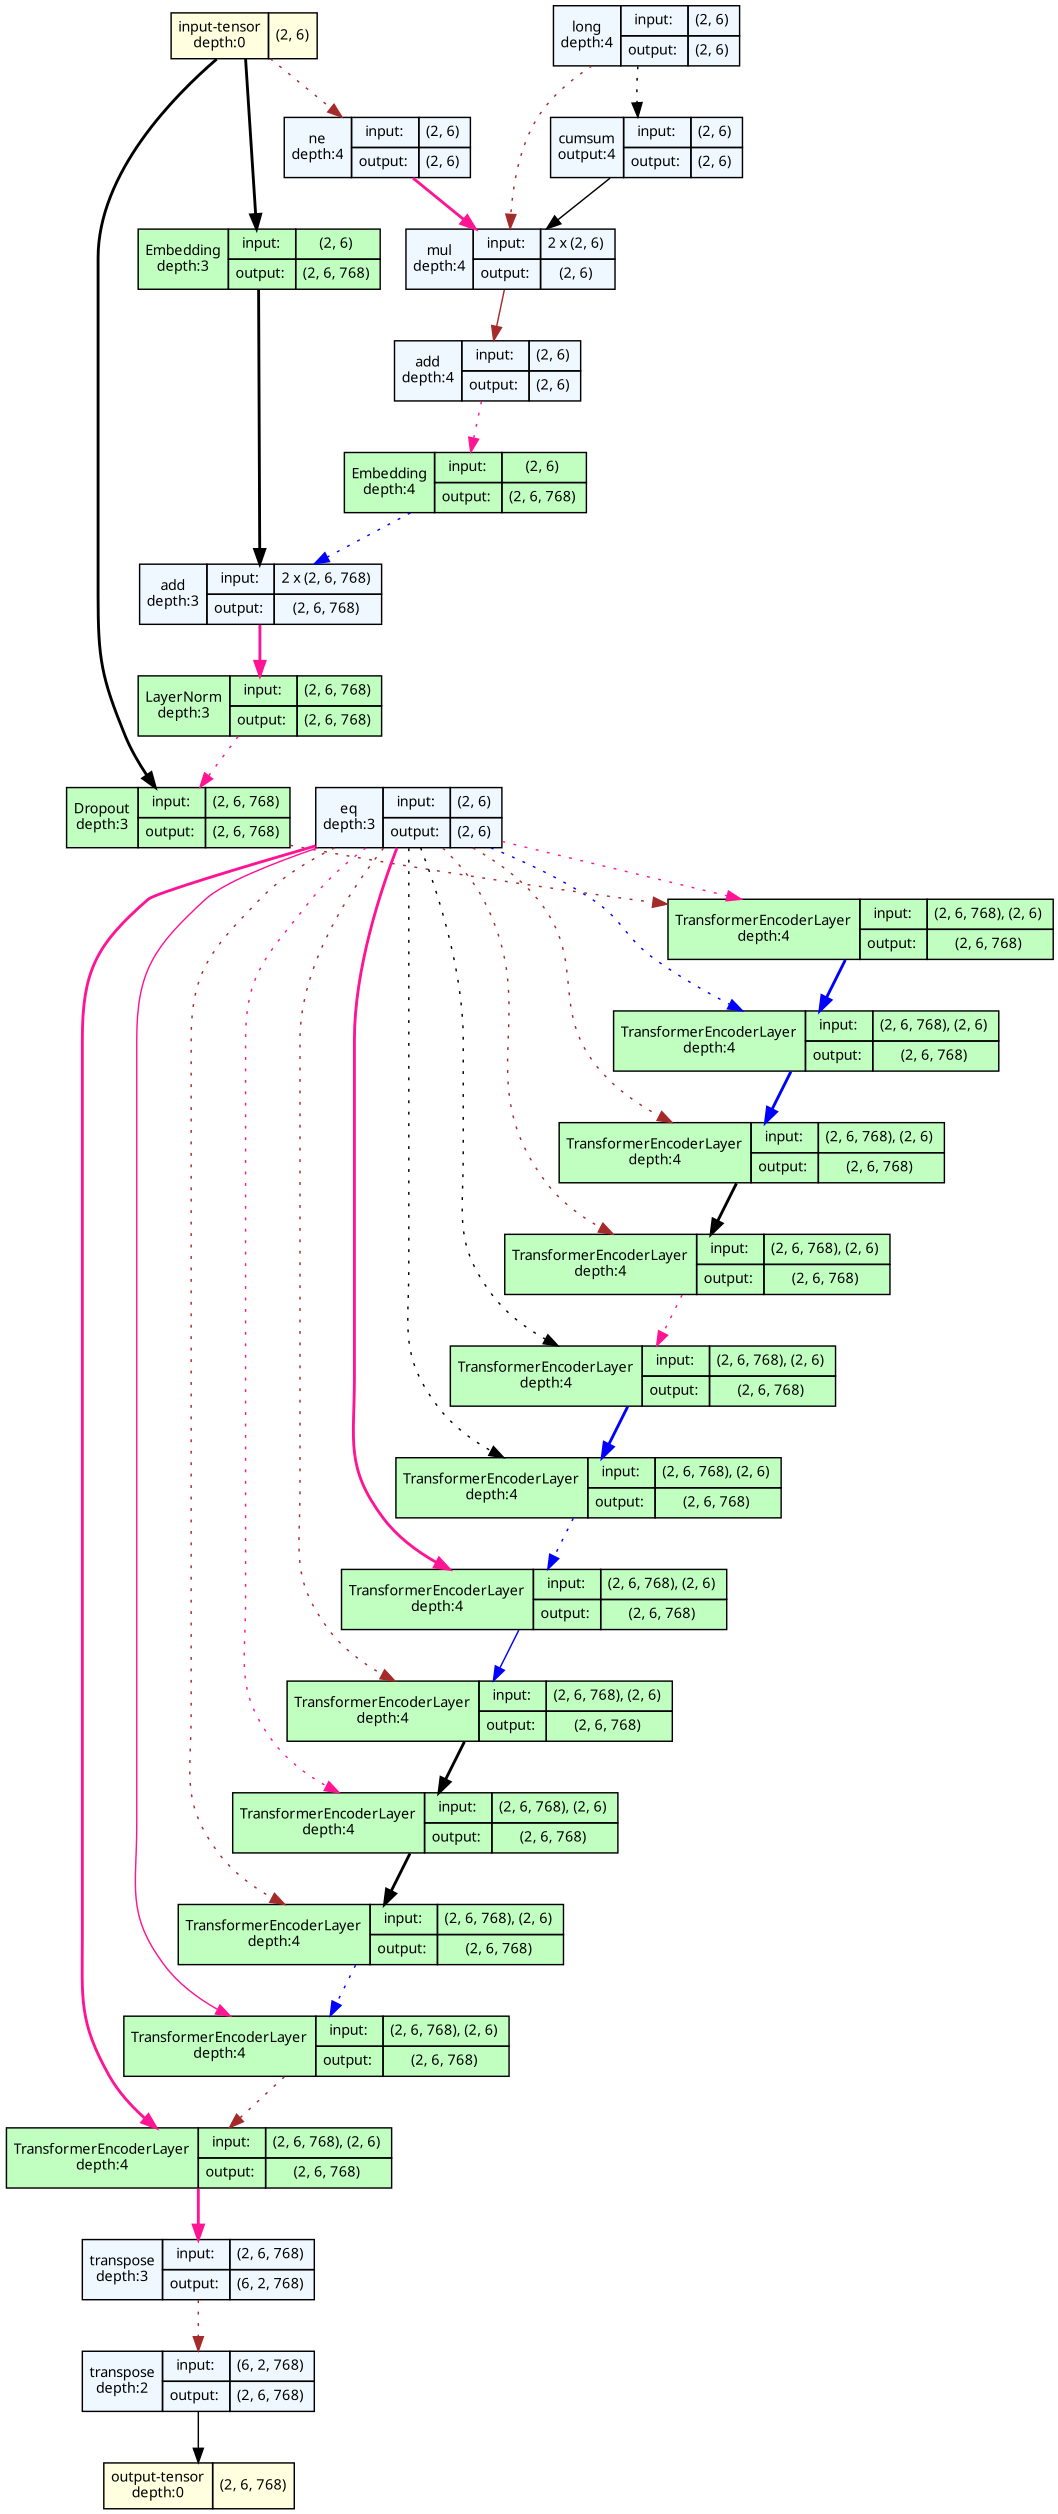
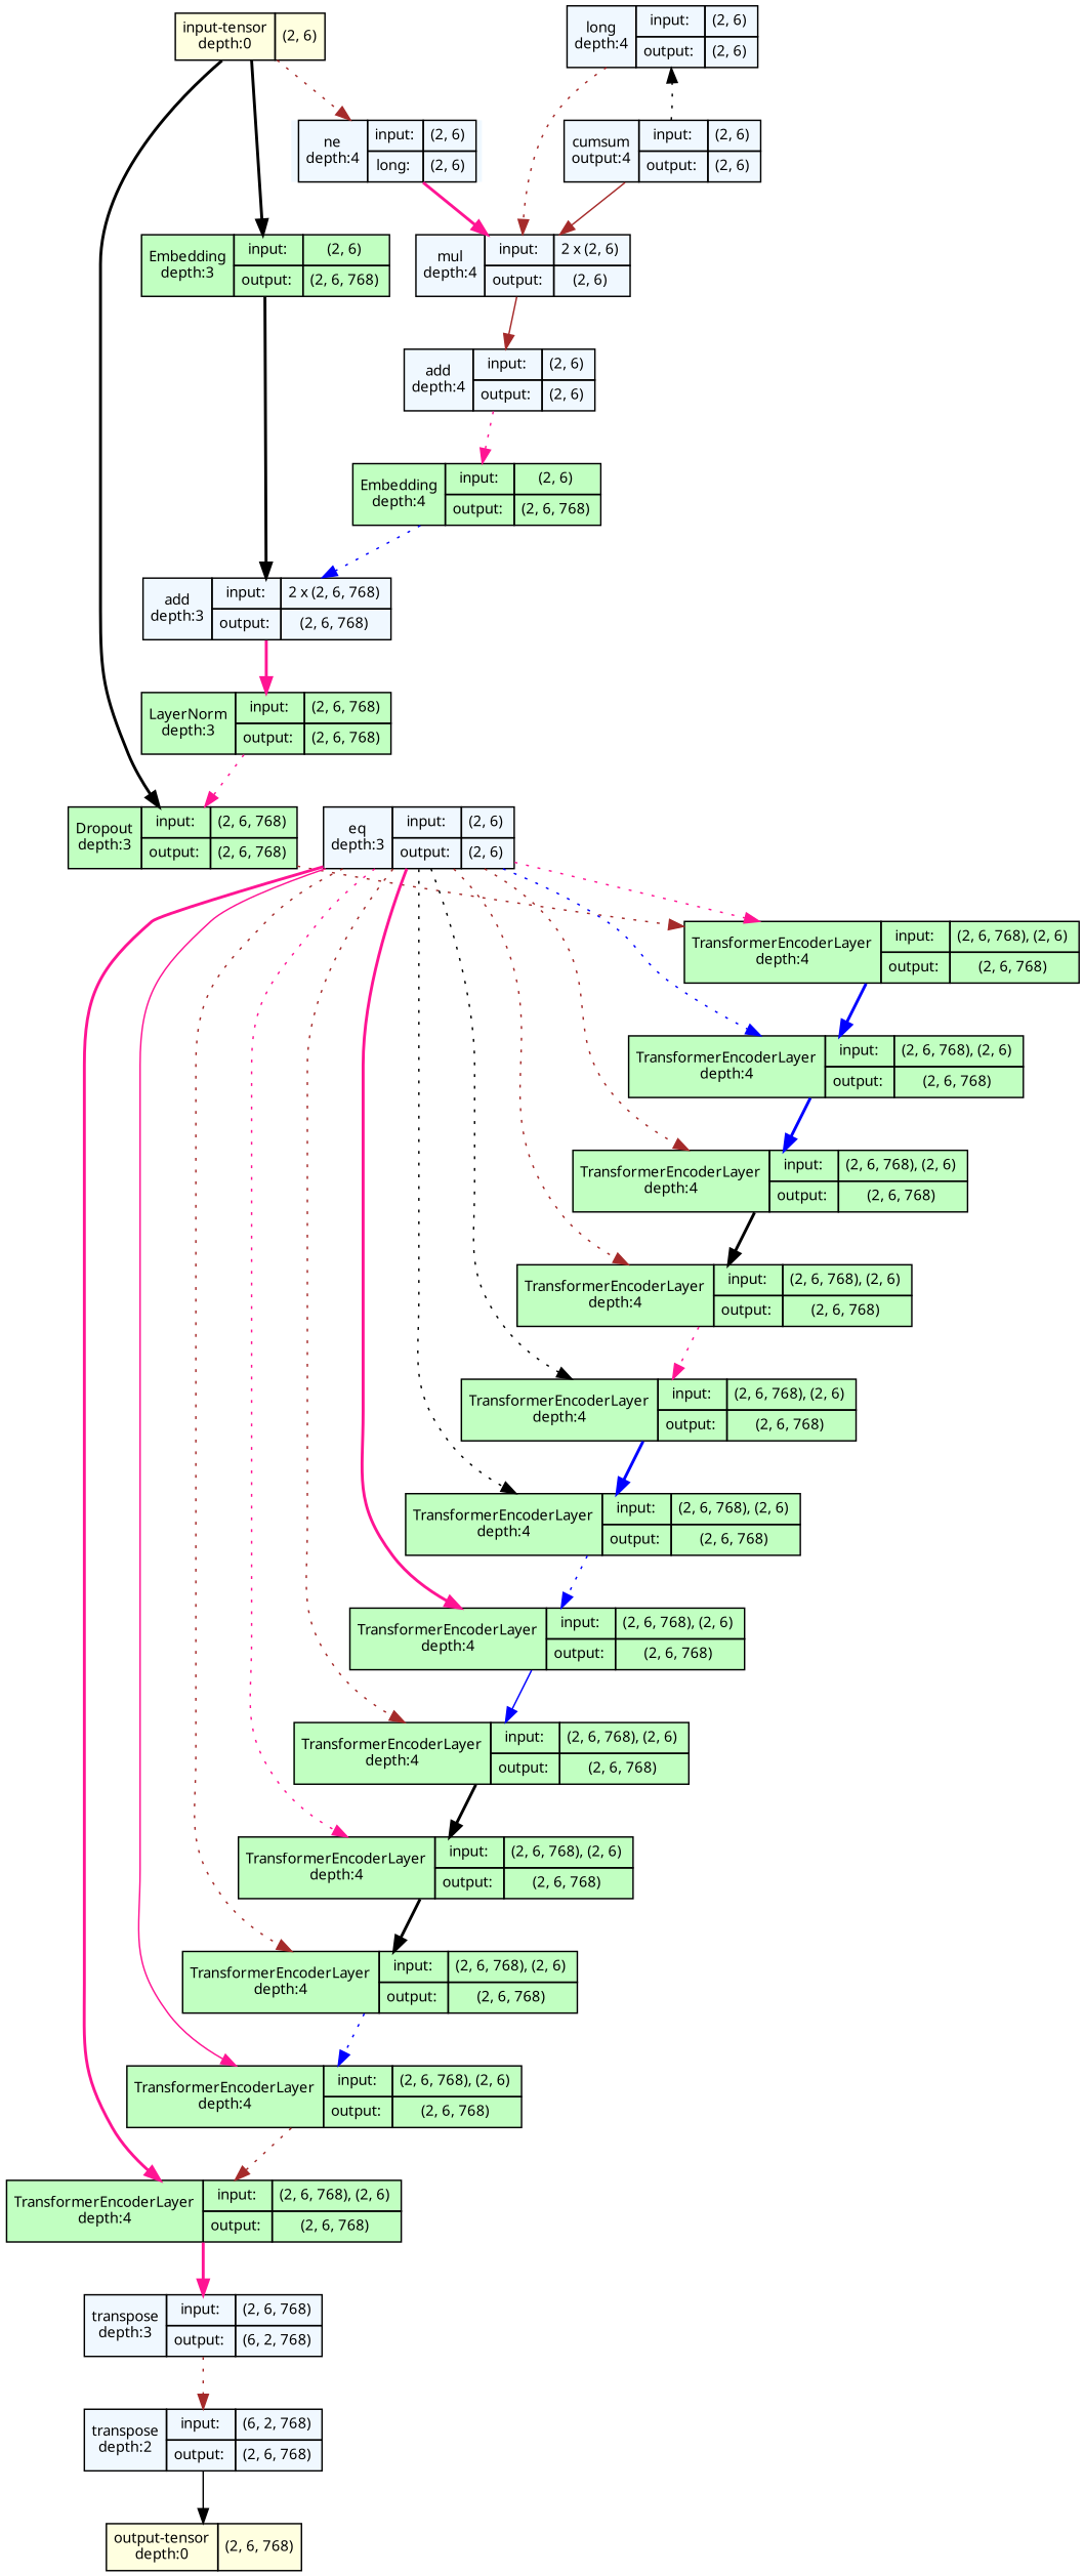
  strict digraph {
    ordering=in
    rankdir=TB
    node [align=left fillcolor=darkseagreen1 fontname="Linux libertine" fontsize=10 margin=0 ranksep=0.1 shape=plaintext style=filled]
    edge [color=brown fontsize=10 style=dotted]
    n1 [fillcolor=lightyellow height=0.2 label=<                     <TABLE BORDER="0" CELLBORDER="1"                     CELLSPACING="0" CELLPADDING="4">                         <TR><TD>input-tensor<BR/>depth:0</TD><TD>(2, 6)</TD></TR>                     </TABLE>>]
    n2 [height=0.2 label=<                     <TABLE BORDER="0" CELLBORDER="1"                     CELLSPACING="0" CELLPADDING="4">                     <TR>                         <TD ROWSPAN="2">Embedding<BR/>depth:3</TD>                         <TD COLSPAN="2">input:</TD>                         <TD COLSPAN="2">(2, 6) </TD>                     </TR>                     <TR>                         <TD COLSPAN="2">output: </TD>                         <TD COLSPAN="2">(2, 6, 768) </TD>                     </TR>                     </TABLE>>]
-   n3 [fillcolor=aliceblue height=0.2 label=<                     <TABLE BORDER="0" CELLBORDER="1"                     CELLSPACING="0" CELLPADDING="4">                     <TR>                         <TD ROWSPAN="2">ne<BR/>depth:4</TD>                         <TD COLSPAN="2">input:</TD>                         <TD COLSPAN="2">(2, 6) </TD>                     </TR>                     <TR>                         <TD COLSPAN="2">output: </TD>                         <TD COLSPAN="2">(2, 6) </TD>                     </TR>                     </TABLE>>]
+   n3 [fillcolor=aliceblue height=0.2 label=<                     <TABLE BORDER="0" CELLBORDER="1"                     CELLSPACING="0" CELLPADDING="4">                     <TR>                         <TD ROWSPAN="2">ne<BR/>depth:4</TD>                         <TD COLSPAN="2">input:</TD>                         <TD COLSPAN="2">(2, 6) </TD>                     </TR>                     <TR>                         <TD COLSPAN="2">long: </TD>                         <TD COLSPAN="2">(2, 6) </TD>                     </TR>                     </TABLE>>]
    n4 [height=0.2 label=<                     <TABLE BORDER="0" CELLBORDER="1"                     CELLSPACING="0" CELLPADDING="4">                     <TR>                         <TD ROWSPAN="2">Dropout<BR/>depth:3</TD>                         <TD COLSPAN="2">input:</TD>                         <TD COLSPAN="2">(2, 6, 768) </TD>                     </TR>                     <TR>                         <TD COLSPAN="2">output: </TD>                         <TD COLSPAN="2">(2, 6, 768) </TD>                     </TR>                     </TABLE>>]
    n5 [fillcolor=aliceblue height=0.2 label=<                     <TABLE BORDER="0" CELLBORDER="1"                     CELLSPACING="0" CELLPADDING="4">                     <TR>                         <TD ROWSPAN="2">eq<BR/>depth:3</TD>                         <TD COLSPAN="2">input:</TD>                         <TD COLSPAN="2">(2, 6) </TD>                     </TR>                     <TR>                         <TD COLSPAN="2">output: </TD>                         <TD COLSPAN="2">(2, 6) </TD>                     </TR>                     </TABLE>>]
    n6 [height=0.2 label=<                     <TABLE BORDER="0" CELLBORDER="1"                     CELLSPACING="0" CELLPADDING="4">                     <TR>                         <TD ROWSPAN="2">TransformerEncoderLayer<BR/>depth:4</TD>                         <TD COLSPAN="2">input:</TD>                         <TD COLSPAN="2">(2, 6, 768), (2, 6) </TD>                     </TR>                     <TR>                         <TD COLSPAN="2">output: </TD>                         <TD COLSPAN="2">(2, 6, 768) </TD>                     </TR>                     </TABLE>>]
    n7 [height=0.2 label=<                     <TABLE BORDER="0" CELLBORDER="1"                     CELLSPACING="0" CELLPADDING="4">                     <TR>                         <TD ROWSPAN="2">TransformerEncoderLayer<BR/>depth:4</TD>                         <TD COLSPAN="2">input:</TD>                         <TD COLSPAN="2">(2, 6, 768), (2, 6) </TD>                     </TR>                     <TR>                         <TD COLSPAN="2">output: </TD>                         <TD COLSPAN="2">(2, 6, 768) </TD>                     </TR>                     </TABLE>>]
    n8 [height=0.2 label=<                     <TABLE BORDER="0" CELLBORDER="1"                     CELLSPACING="0" CELLPADDING="4">                     <TR>                         <TD ROWSPAN="2">TransformerEncoderLayer<BR/>depth:4</TD>                         <TD COLSPAN="2">input:</TD>                         <TD COLSPAN="2">(2, 6, 768), (2, 6) </TD>                     </TR>                     <TR>                         <TD COLSPAN="2">output: </TD>                         <TD COLSPAN="2">(2, 6, 768) </TD>                     </TR>                     </TABLE>>]
    n9 [height=0.2 label=<                     <TABLE BORDER="0" CELLBORDER="1"                     CELLSPACING="0" CELLPADDING="4">                     <TR>                         <TD ROWSPAN="2">TransformerEncoderLayer<BR/>depth:4</TD>                         <TD COLSPAN="2">input:</TD>                         <TD COLSPAN="2">(2, 6, 768), (2, 6) </TD>                     </TR>                     <TR>                         <TD COLSPAN="2">output: </TD>                         <TD COLSPAN="2">(2, 6, 768) </TD>                     </TR>                     </TABLE>>]
    n10 [height=0.2 label=<                     <TABLE BORDER="0" CELLBORDER="1"                     CELLSPACING="0" CELLPADDING="4">                     <TR>                         <TD ROWSPAN="2">TransformerEncoderLayer<BR/>depth:4</TD>                         <TD COLSPAN="2">input:</TD>                         <TD COLSPAN="2">(2, 6, 768), (2, 6) </TD>                     </TR>                     <TR>                         <TD COLSPAN="2">output: </TD>                         <TD COLSPAN="2">(2, 6, 768) </TD>                     </TR>                     </TABLE>>]
    n11 [height=0.2 label=<                     <TABLE BORDER="0" CELLBORDER="1"                     CELLSPACING="0" CELLPADDING="4">                     <TR>                         <TD ROWSPAN="2">TransformerEncoderLayer<BR/>depth:4</TD>                         <TD COLSPAN="2">input:</TD>                         <TD COLSPAN="2">(2, 6, 768), (2, 6) </TD>                     </TR>                     <TR>                         <TD COLSPAN="2">output: </TD>                         <TD COLSPAN="2">(2, 6, 768) </TD>                     </TR>                     </TABLE>>]
    n12 [height=0.2 label=<                     <TABLE BORDER="0" CELLBORDER="1"                     CELLSPACING="0" CELLPADDING="4">                     <TR>                         <TD ROWSPAN="2">TransformerEncoderLayer<BR/>depth:4</TD>                         <TD COLSPAN="2">input:</TD>                         <TD COLSPAN="2">(2, 6, 768), (2, 6) </TD>                     </TR>                     <TR>                         <TD COLSPAN="2">output: </TD>                         <TD COLSPAN="2">(2, 6, 768) </TD>                     </TR>                     </TABLE>>]
    n13 [height=0.2 label=<                     <TABLE BORDER="0" CELLBORDER="1"                     CELLSPACING="0" CELLPADDING="4">                     <TR>                         <TD ROWSPAN="2">TransformerEncoderLayer<BR/>depth:4</TD>                         <TD COLSPAN="2">input:</TD>                         <TD COLSPAN="2">(2, 6, 768), (2, 6) </TD>                     </TR>                     <TR>                         <TD COLSPAN="2">output: </TD>                         <TD COLSPAN="2">(2, 6, 768) </TD>                     </TR>                     </TABLE>>]
    n14 [height=0.2 label=<                     <TABLE BORDER="0" CELLBORDER="1"                     CELLSPACING="0" CELLPADDING="4">                     <TR>                         <TD ROWSPAN="2">TransformerEncoderLayer<BR/>depth:4</TD>                         <TD COLSPAN="2">input:</TD>                         <TD COLSPAN="2">(2, 6, 768), (2, 6) </TD>                     </TR>                     <TR>                         <TD COLSPAN="2">output: </TD>                         <TD COLSPAN="2">(2, 6, 768) </TD>                     </TR>                     </TABLE>>]
    n15 [height=0.2 label=<                     <TABLE BORDER="0" CELLBORDER="1"                     CELLSPACING="0" CELLPADDING="4">                     <TR>                         <TD ROWSPAN="2">TransformerEncoderLayer<BR/>depth:4</TD>                         <TD COLSPAN="2">input:</TD>                         <TD COLSPAN="2">(2, 6, 768), (2, 6) </TD>                     </TR>                     <TR>                         <TD COLSPAN="2">output: </TD>                         <TD COLSPAN="2">(2, 6, 768) </TD>                     </TR>                     </TABLE>>]
    n16 [height=0.2 label=<                     <TABLE BORDER="0" CELLBORDER="1"                     CELLSPACING="0" CELLPADDING="4">                     <TR>                         <TD ROWSPAN="2">TransformerEncoderLayer<BR/>depth:4</TD>                         <TD COLSPAN="2">input:</TD>                         <TD COLSPAN="2">(2, 6, 768), (2, 6) </TD>                     </TR>                     <TR>                         <TD COLSPAN="2">output: </TD>                         <TD COLSPAN="2">(2, 6, 768) </TD>                     </TR>                     </TABLE>>]
    n17 [height=0.2 label=<                     <TABLE BORDER="0" CELLBORDER="1"                     CELLSPACING="0" CELLPADDING="4">                     <TR>                         <TD ROWSPAN="2">TransformerEncoderLayer<BR/>depth:4</TD>                         <TD COLSPAN="2">input:</TD>                         <TD COLSPAN="2">(2, 6, 768), (2, 6) </TD>                     </TR>                     <TR>                         <TD COLSPAN="2">output: </TD>                         <TD COLSPAN="2">(2, 6, 768) </TD>                     </TR>                     </TABLE>>]
    n18 [fillcolor=aliceblue height=0.2 label=<                     <TABLE BORDER="0" CELLBORDER="1"                     CELLSPACING="0" CELLPADDING="4">                     <TR>                         <TD ROWSPAN="2">add<BR/>depth:3</TD>                         <TD COLSPAN="2">input:</TD>                         <TD COLSPAN="2">2 x (2, 6, 768) </TD>                     </TR>                     <TR>                         <TD COLSPAN="2">output: </TD>                         <TD COLSPAN="2">(2, 6, 768) </TD>                     </TR>                     </TABLE>>]
    n19 [fillcolor=aliceblue height=0.2 label=<                     <TABLE BORDER="0" CELLBORDER="1"                     CELLSPACING="0" CELLPADDING="4">                     <TR>                         <TD ROWSPAN="2">mul<BR/>depth:4</TD>                         <TD COLSPAN="2">input:</TD>                         <TD COLSPAN="2">2 x (2, 6) </TD>                     </TR>                     <TR>                         <TD COLSPAN="2">output: </TD>                         <TD COLSPAN="2">(2, 6) </TD>                     </TR>                     </TABLE>>]
    n20 [fillcolor=aliceblue height=0.2 label=<                     <TABLE BORDER="0" CELLBORDER="1"                     CELLSPACING="0" CELLPADDING="4">                     <TR>                         <TD ROWSPAN="2">transpose<BR/>depth:3</TD>                         <TD COLSPAN="2">input:</TD>                         <TD COLSPAN="2">(2, 6, 768) </TD>                     </TR>                     <TR>                         <TD COLSPAN="2">output: </TD>                         <TD COLSPAN="2">(6, 2, 768) </TD>                     </TR>                     </TABLE>>]
    n21 [height=0.2 label=<                     <TABLE BORDER="0" CELLBORDER="1"                     CELLSPACING="0" CELLPADDING="4">                     <TR>                         <TD ROWSPAN="2">LayerNorm<BR/>depth:3</TD>                         <TD COLSPAN="2">input:</TD>                         <TD COLSPAN="2">(2, 6, 768) </TD>                     </TR>                     <TR>                         <TD COLSPAN="2">output: </TD>                         <TD COLSPAN="2">(2, 6, 768) </TD>                     </TR>                     </TABLE>>]
    n22 [fillcolor=aliceblue height=0.2 label=<                     <TABLE BORDER="0" CELLBORDER="1"                     CELLSPACING="0" CELLPADDING="4">                     <TR>                         <TD ROWSPAN="2">long<BR/>depth:4</TD>                         <TD COLSPAN="2">input:</TD>                         <TD COLSPAN="2">(2, 6) </TD>                     </TR>                     <TR>                         <TD COLSPAN="2">output: </TD>                         <TD COLSPAN="2">(2, 6) </TD>                     </TR>                     </TABLE>>]
    n23 [fillcolor=aliceblue height=0.2 label=<                     <TABLE BORDER="0" CELLBORDER="1"                     CELLSPACING="0" CELLPADDING="4">                     <TR>                         <TD ROWSPAN="2">cumsum<BR/>output:4</TD>                         <TD COLSPAN="2">input:</TD>                         <TD COLSPAN="2">(2, 6) </TD>                     </TR>                     <TR>                         <TD COLSPAN="2">output: </TD>                         <TD COLSPAN="2">(2, 6) </TD>                     </TR>                     </TABLE>>]
    n24 [fillcolor=aliceblue height=0.2 label=<                     <TABLE BORDER="0" CELLBORDER="1"                     CELLSPACING="0" CELLPADDING="4">                     <TR>                         <TD ROWSPAN="2">add<BR/>depth:4</TD>                         <TD COLSPAN="2">input:</TD>                         <TD COLSPAN="2">(2, 6) </TD>                     </TR>                     <TR>                         <TD COLSPAN="2">output: </TD>                         <TD COLSPAN="2">(2, 6) </TD>                     </TR>                     </TABLE>>]
    n25 [height=0.2 label=<                     <TABLE BORDER="0" CELLBORDER="1"                     CELLSPACING="0" CELLPADDING="4">                     <TR>                         <TD ROWSPAN="2">Embedding<BR/>depth:4</TD>                         <TD COLSPAN="2">input:</TD>                         <TD COLSPAN="2">(2, 6) </TD>                     </TR>                     <TR>                         <TD COLSPAN="2">output: </TD>                         <TD COLSPAN="2">(2, 6, 768) </TD>                     </TR>                     </TABLE>>]
    n26 [fillcolor=aliceblue height=0.2 label=<                     <TABLE BORDER="0" CELLBORDER="1"                     CELLSPACING="0" CELLPADDING="4">                     <TR>                         <TD ROWSPAN="2">transpose<BR/>depth:2</TD>                         <TD COLSPAN="2">input:</TD>                         <TD COLSPAN="2">(6, 2, 768) </TD>                     </TR>                     <TR>                         <TD COLSPAN="2">output: </TD>                         <TD COLSPAN="2">(2, 6, 768) </TD>                     </TR>                     </TABLE>>]
    n27 [fillcolor=lightyellow height=0.2 label=<                     <TABLE BORDER="0" CELLBORDER="1"                     CELLSPACING="0" CELLPADDING="4">                         <TR><TD>output-tensor<BR/>depth:0</TD><TD>(2, 6, 768)</TD></TR>                     </TABLE>>]
    n1 -> n2 [color=black style=bold]
    n1 -> n3
    n1 -> n4 [color=black style=bold]
    n2 -> n18 [color=black style=bold]
    n3 -> n19 [color=deeppink style=bold]
    n4 -> n6
    n5 -> n6 [color=deeppink]
    n5 -> n7 [color=blue]
    n5 -> n8
    n5 -> n9
    n5 -> n10 [color=black]
    n5 -> n11 [color=black]
    n5 -> n12 [color=deeppink style=bold]
    n5 -> n13
    n5 -> n14 [color=deeppink]
    n5 -> n15
    n5 -> n16 [color=deeppink style=solid]
    n5 -> n17 [color=deeppink style=bold]
    n6 -> n7 [color=blue style=bold]
    n7 -> n8 [color=blue style=bold]
    n8 -> n9 [color=black style=bold]
    n9 -> n10 [color=deeppink]
    n10 -> n11 [color=blue style=bold]
    n11 -> n12 [color=blue]
    n12 -> n13 [color=blue style=solid]
    n13 -> n14 [color=black style=bold]
    n14 -> n15 [color=black style=bold]
    n15 -> n16 [color=blue]
    n16 -> n17
    n17 -> n20 [color=deeppink style=bold]
    n18 -> n21 [color=deeppink style=bold]
    n19 -> n24 [style=solid]
    n20 -> n26
    n21 -> n4 [color=deeppink]
    n22 -> n19
-   n22 -> n23 [color=black]
-   n23 -> n19 [color=black style=solid]
+   n23 -> n22 [color=black]
+   n23 -> n19 [style=solid]
    n24 -> n25 [color=deeppink]
    n25 -> n18 [color=blue]
    n26 -> n27 [color=black style=solid]
  }
